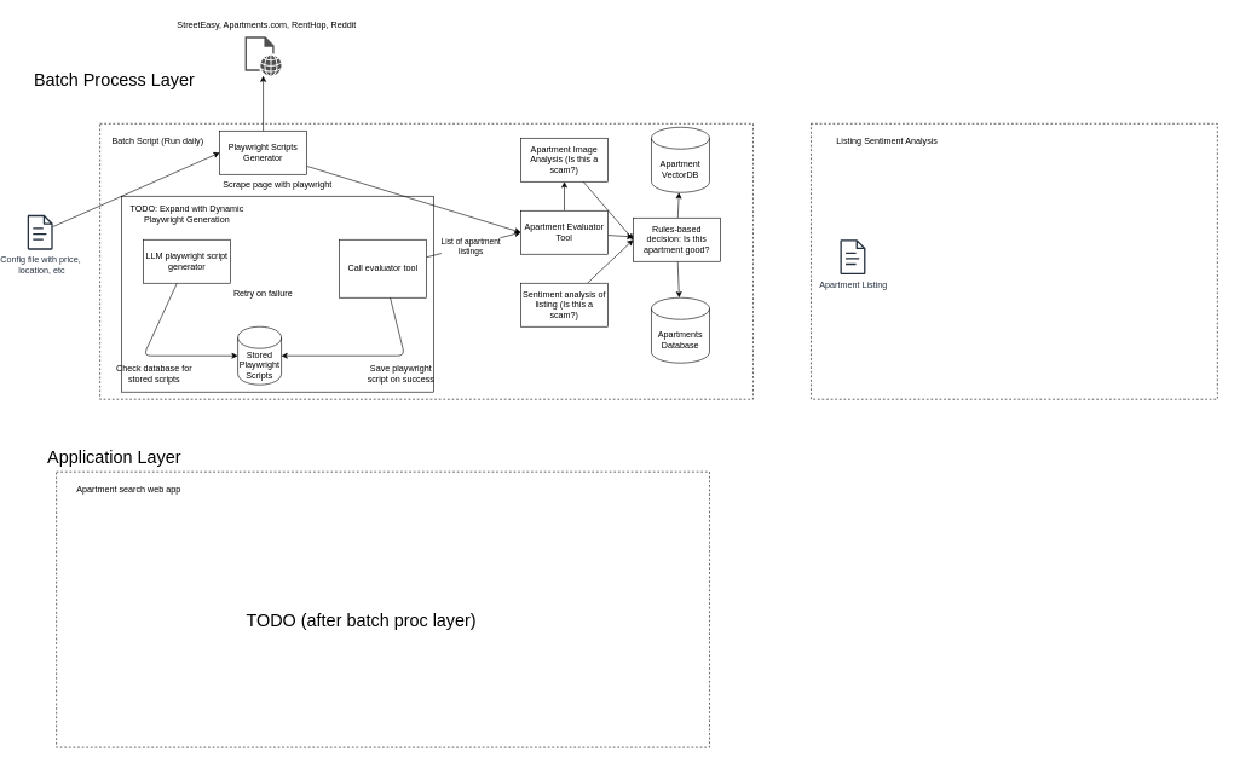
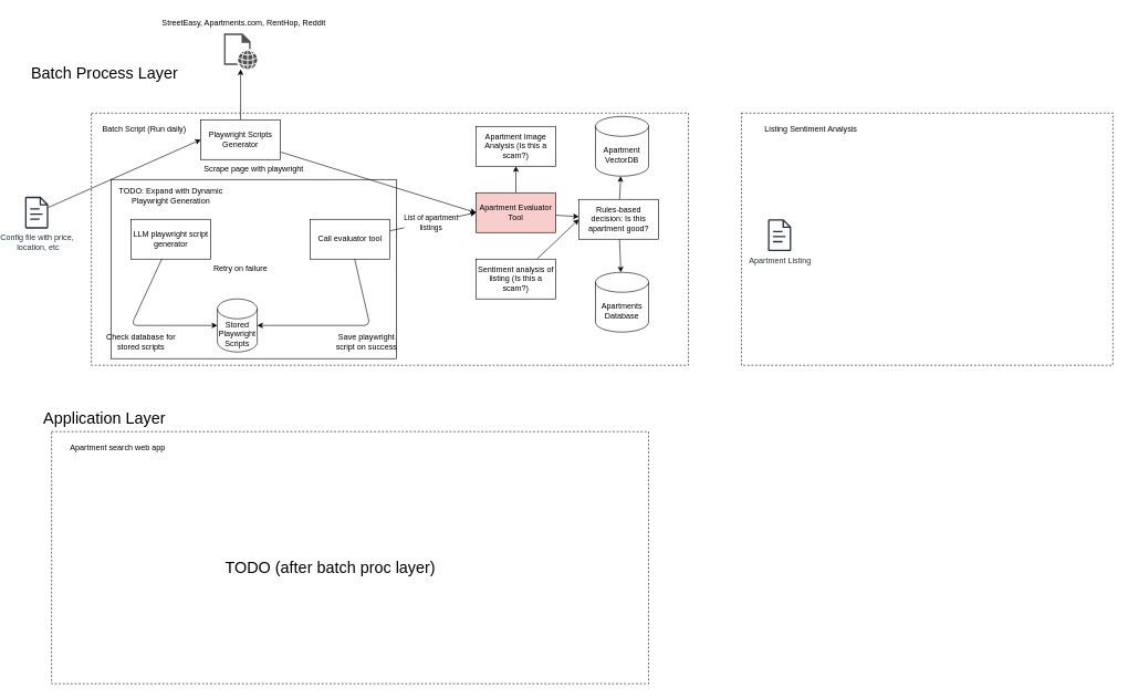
  <mxCell id="0" />
  <mxCell id="1" parent="0" />
  <mxCell id="2" value="" style="rounded=0;whiteSpace=wrap;html=1;shadow=0;" parent="1" vertex="1"><mxGeometry x="150" y="270" width="430" height="270" as="geometry" /></mxCell>
  <mxCell id="3" value="" style="whiteSpace=wrap;html=1;fillColor=none;dashed=1;" parent="1" vertex="1"><mxGeometry x="120" y="170" width="900" height="380" as="geometry" /></mxCell>
  <mxCell id="4" value="LLM playwright script generator" style="whiteSpace=wrap;html=1;" parent="1" vertex="1"><mxGeometry x="180" y="330" width="120" height="60" as="geometry" /></mxCell>
  <mxCell id="5" style="edgeStyle=none;html=1;entryX=0;entryY=0.5;entryDx=0;entryDy=0;" parent="1" source="7" target="20" edge="1"><mxGeometry relative="1" as="geometry" /></mxCell>
  <mxCell id="6" value="List of apartment&lt;div&gt;listings&lt;/div&gt;" style="edgeLabel;html=1;align=center;verticalAlign=middle;resizable=0;points=[];" parent="5" vertex="1" connectable="0"><mxGeometry x="-0.057" relative="1" as="geometry"><mxPoint as="offset" /></mxGeometry></mxCell>
- <mxCell id="7" value="Call evaluator tool" style="whiteSpace=wrap;html=1;" parent="1" vertex="1"><mxGeometry x="450" y="330" width="120" height="80" as="geometry" /></mxCell>
+ <mxCell id="7" value="Call evaluator tool" style="whiteSpace=wrap;html=1;" parent="1" vertex="1"><mxGeometry x="450" y="330" width="120" height="60" as="geometry" /></mxCell>
  <mxCell id="8" value="Scrape page with playwright" style="text;html=1;align=center;verticalAlign=middle;whiteSpace=wrap;rounded=0;" parent="1" vertex="1"><mxGeometry x="280" y="240" width="170" height="30" as="geometry" /></mxCell>
  <mxCell id="9" value="Retry on failure" style="text;html=1;align=center;verticalAlign=middle;whiteSpace=wrap;rounded=0;" parent="1" vertex="1"><mxGeometry x="260" y="390" width="170" height="30" as="geometry" /></mxCell>
  <mxCell id="10" value="Stored Playwright Scripts" style="shape=cylinder3;whiteSpace=wrap;html=1;boundedLbl=1;backgroundOutline=1;size=15;" parent="1" vertex="1"><mxGeometry x="310" y="450" width="60" height="80" as="geometry" /></mxCell>
  <mxCell id="11" style="edgeStyle=none;html=1;entryX=1;entryY=0.5;entryDx=0;entryDy=0;entryPerimeter=0;" parent="1" source="7" target="10" edge="1"><mxGeometry relative="1" as="geometry"><Array as="points"><mxPoint x="540" y="490" /></Array></mxGeometry></mxCell>
  <mxCell id="12" style="edgeStyle=none;html=1;entryX=0;entryY=0.5;entryDx=0;entryDy=0;entryPerimeter=0;" parent="1" source="4" target="10" edge="1"><mxGeometry relative="1" as="geometry"><Array as="points"><mxPoint x="180" y="490" /></Array></mxGeometry></mxCell>
  <mxCell id="13" value="Check database for&lt;div&gt;stored scripts&lt;/div&gt;" style="text;html=1;align=center;verticalAlign=middle;whiteSpace=wrap;rounded=0;" parent="1" vertex="1"><mxGeometry x="110" y="500" width="170" height="30" as="geometry" /></mxCell>
  <mxCell id="14" value="Save playwright script on success" style="text;html=1;align=center;verticalAlign=middle;whiteSpace=wrap;rounded=0;" parent="1" vertex="1"><mxGeometry x="480" y="500" width="110" height="30" as="geometry" /></mxCell>
  <mxCell id="15" value="Batch Script (Run daily)" style="text;html=1;align=center;verticalAlign=middle;whiteSpace=wrap;rounded=0;" parent="1" vertex="1"><mxGeometry x="130" y="180" width="140" height="30" as="geometry" /></mxCell>
  <mxCell id="16" value="" style="sketch=0;pointerEvents=1;shadow=0;dashed=0;html=1;strokeColor=none;fillColor=#505050;labelPosition=center;verticalLabelPosition=bottom;verticalAlign=top;outlineConnect=0;align=center;shape=mxgraph.office.concepts.web_page;" parent="1" vertex="1"><mxGeometry x="320" y="50" width="50" height="54" as="geometry" /></mxCell>
  <mxCell id="17" value="StreetEasy, Apartments.com, RentHop, Reddit" style="text;html=1;align=center;verticalAlign=middle;whiteSpace=wrap;rounded=0;" parent="1" vertex="1"><mxGeometry x="210" y="20" width="280" height="30" as="geometry" /></mxCell>
  <mxCell id="18" style="edgeStyle=none;html=1;entryX=0.5;entryY=1;entryDx=0;entryDy=0;" parent="1" source="20" target="22" edge="1"><mxGeometry relative="1" as="geometry" /></mxCell>
  <mxCell id="19" style="edgeStyle=none;html=1;" parent="1" source="20" target="27" edge="1"><mxGeometry relative="1" as="geometry" /></mxCell>
- <mxCell id="20" value="Apartment Evaluator Tool" style="whiteSpace=wrap;html=1;" parent="1" vertex="1"><mxGeometry x="700" y="290" width="120" height="60" as="geometry" /></mxCell>
- <mxCell id="21" style="edgeStyle=none;html=1;entryX=0;entryY=0.5;entryDx=0;entryDy=0;" parent="1" source="22" target="27" edge="1"><mxGeometry relative="1" as="geometry"><mxPoint x="920" y="290" as="targetPoint" /></mxGeometry></mxCell>
+ <mxCell id="20" value="Apartment Evaluator Tool" style="whiteSpace=wrap;html=1;fillColor=#f8cecc;" parent="1" vertex="1"><mxGeometry x="700" y="290" width="120" height="60" as="geometry" /></mxCell>
  <mxCell id="22" value="Apartment Image Analysis (Is this a scam?)" style="whiteSpace=wrap;html=1;" parent="1" vertex="1"><mxGeometry x="700" y="190" width="120" height="60" as="geometry" /></mxCell>
  <mxCell id="23" style="edgeStyle=none;html=1;entryX=0;entryY=0.5;entryDx=0;entryDy=0;" parent="1" source="24" target="27" edge="1"><mxGeometry relative="1" as="geometry" /></mxCell>
  <mxCell id="24" value="Sentiment analysis of listing (Is this a scam?)" style="whiteSpace=wrap;html=1;" parent="1" vertex="1"><mxGeometry x="700" y="390" width="120" height="60" as="geometry" /></mxCell>
  <mxCell id="25" style="edgeStyle=none;html=1;" parent="1" source="27" target="28" edge="1"><mxGeometry relative="1" as="geometry" /></mxCell>
  <mxCell id="26" style="edgeStyle=none;html=1;" parent="1" source="27" target="31" edge="1"><mxGeometry relative="1" as="geometry" /></mxCell>
  <mxCell id="27" value="Rules-based decision: Is this apartment good?" style="whiteSpace=wrap;html=1;" parent="1" vertex="1"><mxGeometry x="855" y="300" width="120" height="60" as="geometry" /></mxCell>
  <mxCell id="28" value="Apartments Database" style="shape=cylinder3;whiteSpace=wrap;html=1;boundedLbl=1;backgroundOutline=1;size=15;" parent="1" vertex="1"><mxGeometry x="880" y="410" width="80" height="90" as="geometry" /></mxCell>
  <mxCell id="29" style="edgeStyle=none;html=1;entryX=0;entryY=0.5;entryDx=0;entryDy=0;" parent="1" source="30" target="40" edge="1"><mxGeometry relative="1" as="geometry" /></mxCell>
  <mxCell id="30" value="Config file with price,&lt;div&gt;&amp;nbsp;location, etc&lt;/div&gt;" style="sketch=0;outlineConnect=0;fontColor=#232F3E;gradientColor=none;fillColor=#232F3D;strokeColor=none;dashed=0;verticalLabelPosition=bottom;verticalAlign=top;align=center;html=1;fontSize=12;fontStyle=0;aspect=fixed;pointerEvents=1;shape=mxgraph.aws4.document;" parent="1" vertex="1"><mxGeometry x="20" y="296" width="35.08" height="48" as="geometry" /></mxCell>
  <mxCell id="31" value="Apartment VectorDB" style="shape=cylinder3;whiteSpace=wrap;html=1;boundedLbl=1;backgroundOutline=1;size=15;" parent="1" vertex="1"><mxGeometry x="880" y="175" width="80" height="90" as="geometry" /></mxCell>
  <mxCell id="32" value="&lt;font style=&quot;font-size: 24px;&quot;&gt;Batch Process Layer&lt;/font&gt;" style="text;html=1;align=center;verticalAlign=middle;whiteSpace=wrap;rounded=0;" parent="1" vertex="1"><mxGeometry x="20" y="90" width="240" height="40" as="geometry" /></mxCell>
  <mxCell id="33" value="&lt;font style=&quot;font-size: 24px;&quot;&gt;Application Layer&lt;/font&gt;" style="text;html=1;align=center;verticalAlign=middle;whiteSpace=wrap;rounded=0;" parent="1" vertex="1"><mxGeometry x="20" y="610" width="240" height="40" as="geometry" /></mxCell>
  <mxCell id="34" value="" style="whiteSpace=wrap;html=1;fillColor=none;dashed=1;" parent="1" vertex="1"><mxGeometry x="60" y="650" width="900" height="380" as="geometry" /></mxCell>
  <mxCell id="35" value="Apartment search web app" style="text;html=1;align=center;verticalAlign=middle;whiteSpace=wrap;rounded=0;" parent="1" vertex="1"><mxGeometry x="70" y="660" width="180" height="30" as="geometry" /></mxCell>
  <mxCell id="36" value="&lt;font style=&quot;font-size: 24px;&quot;&gt;TODO (after batch proc layer)&lt;/font&gt;" style="text;html=1;align=center;verticalAlign=middle;whiteSpace=wrap;rounded=0;" parent="1" vertex="1"><mxGeometry x="287.5" y="840" width="385" height="30" as="geometry" /></mxCell>
  <mxCell id="37" value="TODO: Expand with Dynamic Playwright Generation" style="text;html=1;align=center;verticalAlign=middle;whiteSpace=wrap;rounded=0;" parent="1" vertex="1"><mxGeometry x="160" y="280" width="160" height="30" as="geometry" /></mxCell>
  <mxCell id="38" style="edgeStyle=none;html=1;" parent="1" source="40" target="16" edge="1"><mxGeometry relative="1" as="geometry" /></mxCell>
  <mxCell id="39" style="edgeStyle=none;html=1;entryX=0;entryY=0.5;entryDx=0;entryDy=0;" parent="1" source="40" target="20" edge="1"><mxGeometry relative="1" as="geometry" /></mxCell>
  <mxCell id="40" value="Playwright Scripts Generator" style="whiteSpace=wrap;html=1;" parent="1" vertex="1"><mxGeometry x="285" y="180" width="120" height="60" as="geometry" /></mxCell>
  <mxCell id="41" value="" style="whiteSpace=wrap;html=1;fillColor=none;dashed=1;" vertex="1" parent="1"><mxGeometry x="1100" y="170" width="560" height="380" as="geometry" /></mxCell>
  <mxCell id="42" value="Listing Sentiment Analysis" style="text;html=1;align=center;verticalAlign=middle;whiteSpace=wrap;rounded=0;" vertex="1" parent="1"><mxGeometry x="1110" y="180" width="190" height="30" as="geometry" /></mxCell>
  <mxCell id="43" value="Apartment Listing" style="sketch=0;outlineConnect=0;fontColor=#232F3E;gradientColor=none;fillColor=#232F3D;strokeColor=none;dashed=0;verticalLabelPosition=bottom;verticalAlign=top;align=center;html=1;fontSize=12;fontStyle=0;aspect=fixed;pointerEvents=1;shape=mxgraph.aws4.document;" vertex="1" parent="1"><mxGeometry x="1140" y="330" width="35.08" height="48" as="geometry" /></mxCell>
